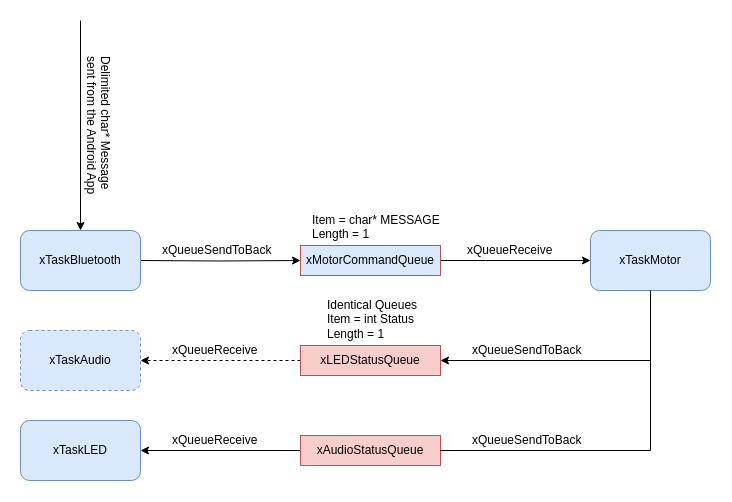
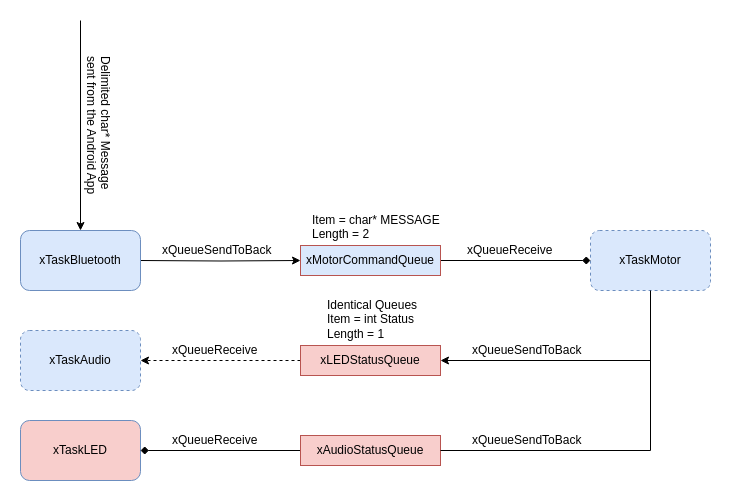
  <mxCell id="0" />
  <mxCell id="1" parent="0" />
  <mxCell id="2" style="edgeStyle=orthogonalEdgeStyle;rounded=0;orthogonalLoop=1;jettySize=auto;html=1;exitX=1;exitY=0.5;exitDx=0;exitDy=0;entryX=0;entryY=0.5;entryDx=0;entryDy=0;" edge="1" parent="1" target="10"><mxGeometry relative="1" as="geometry"><mxPoint x="140" y="260" as="sourcePoint" /></mxGeometry></mxCell>
  <mxCell id="3" style="edgeStyle=orthogonalEdgeStyle;rounded=0;orthogonalLoop=1;jettySize=auto;html=1;exitX=0.5;exitY=0;exitDx=0;exitDy=0;endArrow=none;endFill=0;startArrow=classic;startFill=1;" edge="1" parent="1" source="4"><mxGeometry relative="1" as="geometry"><mxPoint x="80" y="20" as="targetPoint" /></mxGeometry></mxCell>
  <mxCell id="4" value="xTaskBluetooth" style="rounded=1;whiteSpace=wrap;html=1;fillColor=#dae8fc;strokeColor=#6c8ebf;" vertex="1" parent="1"><mxGeometry x="20" y="230" width="120" height="60" as="geometry" /></mxCell>
- <mxCell id="5" value="xTaskLED" style="rounded=1;whiteSpace=wrap;html=1;fillColor=#dae8fc;strokeColor=#6c8ebf;" vertex="1" parent="1"><mxGeometry x="20" y="420" width="120" height="60" as="geometry" /></mxCell>
+ <mxCell id="5" value="xTaskLED" style="rounded=1;whiteSpace=wrap;html=1;fillColor=#f8cecc;strokeColor=#6c8ebf;" vertex="1" parent="1"><mxGeometry x="20" y="420" width="120" height="60" as="geometry" /></mxCell>
  <mxCell id="6" value="xTaskAudio" style="rounded=1;whiteSpace=wrap;html=1;fillColor=#dae8fc;strokeColor=#6c8ebf;dashed=1;" vertex="1" parent="1"><mxGeometry x="20" y="330" width="120" height="60" as="geometry" /></mxCell>
  <mxCell id="7" style="edgeStyle=orthogonalEdgeStyle;rounded=0;orthogonalLoop=1;jettySize=auto;html=1;exitX=0.5;exitY=1;exitDx=0;exitDy=0;entryX=1;entryY=0.5;entryDx=0;entryDy=0;" edge="1" parent="1" source="8" target="12"><mxGeometry relative="1" as="geometry" /></mxCell>
- <mxCell id="8" value="xTaskMotor" style="rounded=1;whiteSpace=wrap;html=1;fillColor=#dae8fc;strokeColor=#6c8ebf;" vertex="1" parent="1"><mxGeometry x="590" y="230" width="120" height="60" as="geometry" /></mxCell>
- <mxCell id="9" style="edgeStyle=orthogonalEdgeStyle;rounded=0;orthogonalLoop=1;jettySize=auto;html=1;exitX=1;exitY=0.5;exitDx=0;exitDy=0;" edge="1" parent="1" source="10" target="8"><mxGeometry relative="1" as="geometry" /></mxCell>
+ <mxCell id="8" value="xTaskMotor" style="rounded=1;whiteSpace=wrap;html=1;fillColor=#dae8fc;strokeColor=#6c8ebf;dashed=1;" vertex="1" parent="1"><mxGeometry x="590" y="230" width="120" height="60" as="geometry" /></mxCell>
+ <mxCell id="9" style="edgeStyle=orthogonalEdgeStyle;rounded=0;orthogonalLoop=1;jettySize=auto;html=1;exitX=1;exitY=0.5;exitDx=0;exitDy=0;endArrow=diamond;" edge="1" parent="1" source="10" target="8"><mxGeometry relative="1" as="geometry" /></mxCell>
  <mxCell id="10" value="xMotorCommandQueue" style="rounded=0;whiteSpace=wrap;html=1;fillColor=#dae8fc;strokeColor=#b85450;" vertex="1" parent="1"><mxGeometry x="300" y="245" width="140" height="30" as="geometry" /></mxCell>
  <mxCell id="11" style="edgeStyle=orthogonalEdgeStyle;rounded=0;orthogonalLoop=1;jettySize=auto;html=1;exitX=0;exitY=0.5;exitDx=0;exitDy=0;entryX=1;entryY=0.5;entryDx=0;entryDy=0;dashed=1;" edge="1" parent="1" source="12" target="6"><mxGeometry relative="1" as="geometry" /></mxCell>
  <mxCell id="12" value="xLEDStatusQueue" style="rounded=0;whiteSpace=wrap;html=1;fillColor=#f8cecc;strokeColor=#b85450;" vertex="1" parent="1"><mxGeometry x="300" y="345" width="140" height="30" as="geometry" /></mxCell>
- <mxCell id="13" style="edgeStyle=orthogonalEdgeStyle;rounded=0;orthogonalLoop=1;jettySize=auto;html=1;exitX=0;exitY=0.5;exitDx=0;exitDy=0;" edge="1" parent="1" source="14" target="5"><mxGeometry relative="1" as="geometry" /></mxCell>
+ <mxCell id="13" style="edgeStyle=orthogonalEdgeStyle;rounded=0;orthogonalLoop=1;jettySize=auto;html=1;exitX=0;exitY=0.5;exitDx=0;exitDy=0;endArrow=diamond;" edge="1" parent="1" source="14" target="5"><mxGeometry relative="1" as="geometry" /></mxCell>
  <mxCell id="14" value="xAudioStatusQueue" style="rounded=0;whiteSpace=wrap;html=1;fillColor=#f8cecc;strokeColor=#b85450;" vertex="1" parent="1"><mxGeometry x="300" y="435" width="140" height="30" as="geometry" /></mxCell>
  <mxCell id="15" style="edgeStyle=orthogonalEdgeStyle;rounded=0;orthogonalLoop=1;jettySize=auto;html=1;exitX=0.5;exitY=1;exitDx=0;exitDy=0;entryX=1;entryY=0.5;entryDx=0;entryDy=0;endArrow=none;" edge="1" parent="1" source="8" target="14"><mxGeometry relative="1" as="geometry"><mxPoint x="660" y="300" as="sourcePoint" /><mxPoint x="500" y="400" as="targetPoint" /></mxGeometry></mxCell>
  <mxCell id="16" value="xQueueSendToBack" style="text;html=1;resizable=0;points=[];autosize=1;align=left;verticalAlign=top;spacingTop=-4;" vertex="1" parent="1"><mxGeometry x="160" y="240" width="120" height="20" as="geometry" /></mxCell>
  <mxCell id="17" value="xQueueReceive" style="text;html=1;resizable=0;points=[];autosize=1;align=left;verticalAlign=top;spacingTop=-4;" vertex="1" parent="1"><mxGeometry x="465" y="240" width="100" height="20" as="geometry" /></mxCell>
- <mxCell id="18" value="Item = char* MESSAGE&lt;br&gt;Length = 1&lt;br&gt;&lt;br&gt;" style="text;html=1;resizable=0;points=[];autosize=1;align=left;verticalAlign=top;spacingTop=-4;" vertex="1" parent="1"><mxGeometry x="310" y="210" width="140" height="40" as="geometry" /></mxCell>
+ <mxCell id="18" value="Item = char* MESSAGE&lt;br&gt;Length = 2&lt;br&gt;&lt;br&gt;" style="text;html=1;resizable=0;points=[];autosize=1;align=left;verticalAlign=top;spacingTop=-4;" vertex="1" parent="1"><mxGeometry x="310" y="210" width="140" height="40" as="geometry" /></mxCell>
  <mxCell id="19" value="xQueueReceive" style="text;html=1;resizable=0;points=[];autosize=1;align=left;verticalAlign=top;spacingTop=-4;" vertex="1" parent="1"><mxGeometry x="170" y="340" width="100" height="20" as="geometry" /></mxCell>
  <mxCell id="20" value="xQueueReceive" style="text;html=1;resizable=0;points=[];autosize=1;align=left;verticalAlign=top;spacingTop=-4;" vertex="1" parent="1"><mxGeometry x="170" y="430" width="100" height="20" as="geometry" /></mxCell>
  <mxCell id="21" value="xQueueSendToBack" style="text;html=1;resizable=0;points=[];autosize=1;align=left;verticalAlign=top;spacingTop=-4;" vertex="1" parent="1"><mxGeometry x="470" y="340" width="120" height="20" as="geometry" /></mxCell>
  <mxCell id="22" value="xQueueSendToBack" style="text;html=1;resizable=0;points=[];autosize=1;align=left;verticalAlign=top;spacingTop=-4;" vertex="1" parent="1"><mxGeometry x="470" y="430" width="120" height="20" as="geometry" /></mxCell>
  <mxCell id="23" value="Identical Queues&lt;br&gt;Item = int Status&lt;br&gt;Length = 1&lt;br&gt;" style="text;html=1;resizable=0;points=[];autosize=1;align=left;verticalAlign=top;spacingTop=-4;" vertex="1" parent="1"><mxGeometry x="325" y="295" width="110" height="40" as="geometry" /></mxCell>
  <mxCell id="24" value="Delimited char* Message&lt;br&gt;sent from the Android App&amp;nbsp;&lt;br&gt;" style="text;html=1;resizable=0;points=[];autosize=1;align=left;verticalAlign=top;spacingTop=-4;rotation=90;" vertex="1" parent="1"><mxGeometry x="20" y="119" width="160" height="30" as="geometry" /></mxCell>
